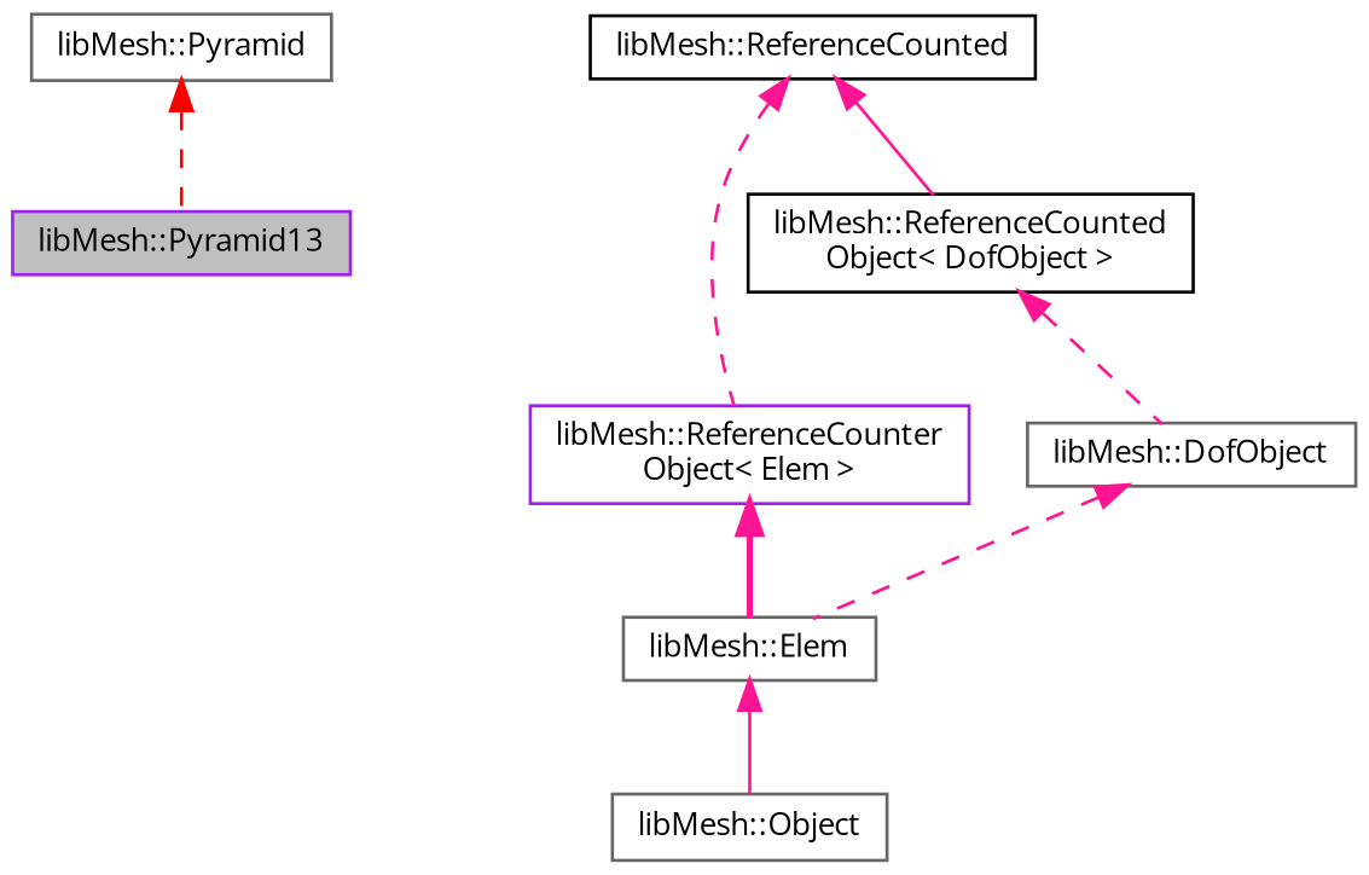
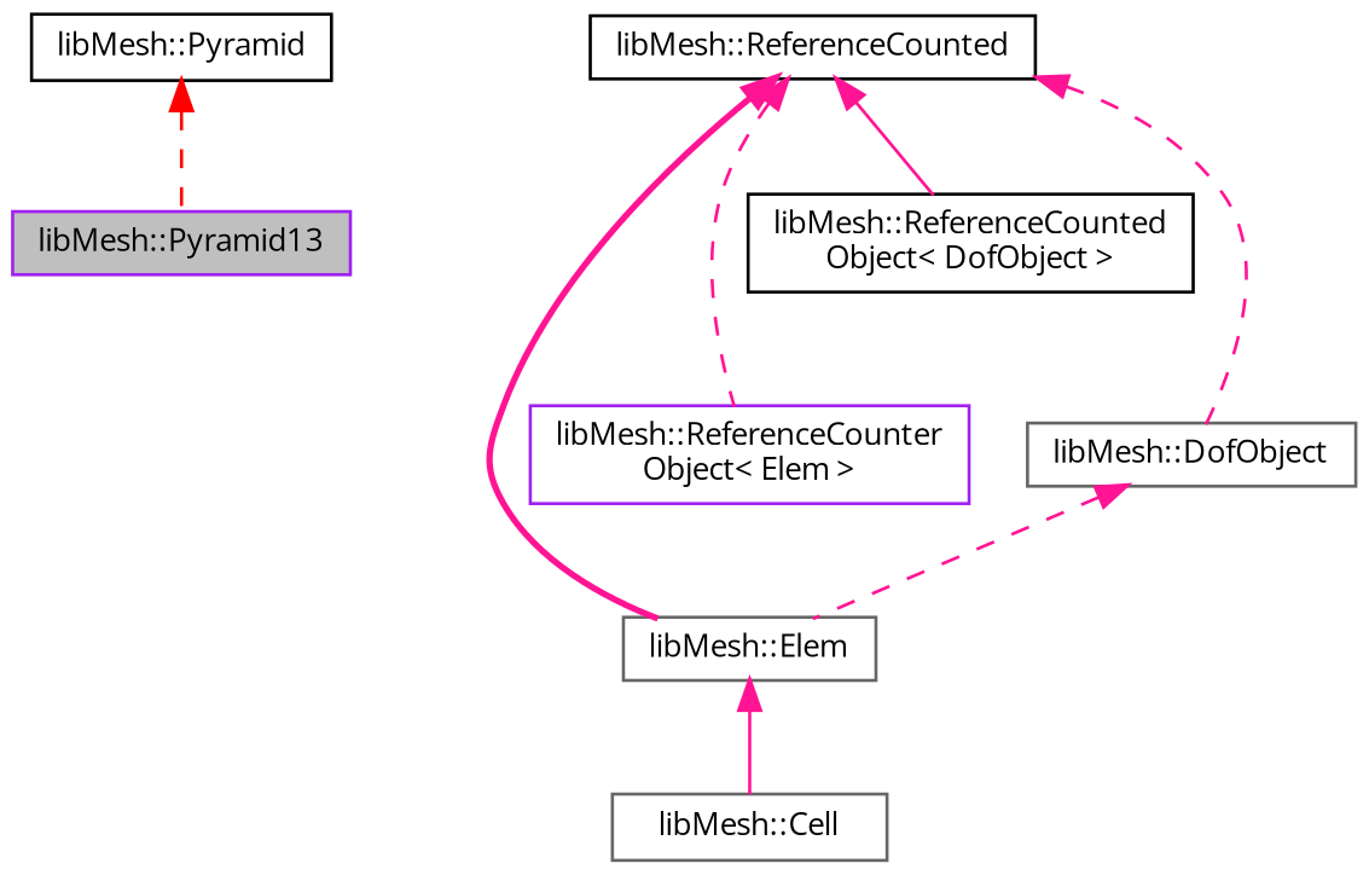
  digraph {
    fontname="Open Sans"
    node [color=gray40 fillcolor=white fontname="Open Sans" fontsize=10 shape=record style=filled]
    edge [color=deeppink dir=back fontname="Open Sans" fontsize=10 labelfontname=Helvetica labelfontsize=10 style=dashed]
    n1 [color=purple fillcolor=grey75 fontcolor=black height=0.2 label="libMesh::Pyramid13" width=0.4]
-   n2 [height=0.2 label="libMesh::Pyramid" width=0.4]
-   n3 [height=0.2 label="libMesh::Object" width=0.4]
+   n2 [color=black height=0.2 label="libMesh::Pyramid" width=0.4]
+   n3 [height=0.2 label="libMesh::Cell" width=0.4]
    n4 [height=0.2 label="libMesh::Elem" width=0.4]
    n5 [color=purple height=0.2 label="libMesh::ReferenceCounter\lObject\< Elem \>" width=0.4]
    n6 [color=black height=0.2 label="libMesh::ReferenceCounted" width=0.4]
    n7 [color=black height=0.2 label="libMesh::ReferenceCounted\lObject\< DofObject \>" width=0.4]
    n8 [height=0.2 label="libMesh::DofObject" width=0.4]
    n2 -> n1 [color=red]
    n4 -> n3 [style=solid]
-   n5 -> n4 [style=bold]
+   n6 -> n4 [style=bold]
    n6 -> n5
    n6 -> n7 [style=solid]
-   n7 -> n8
+   n6 -> n8
    n8 -> n4
  }
